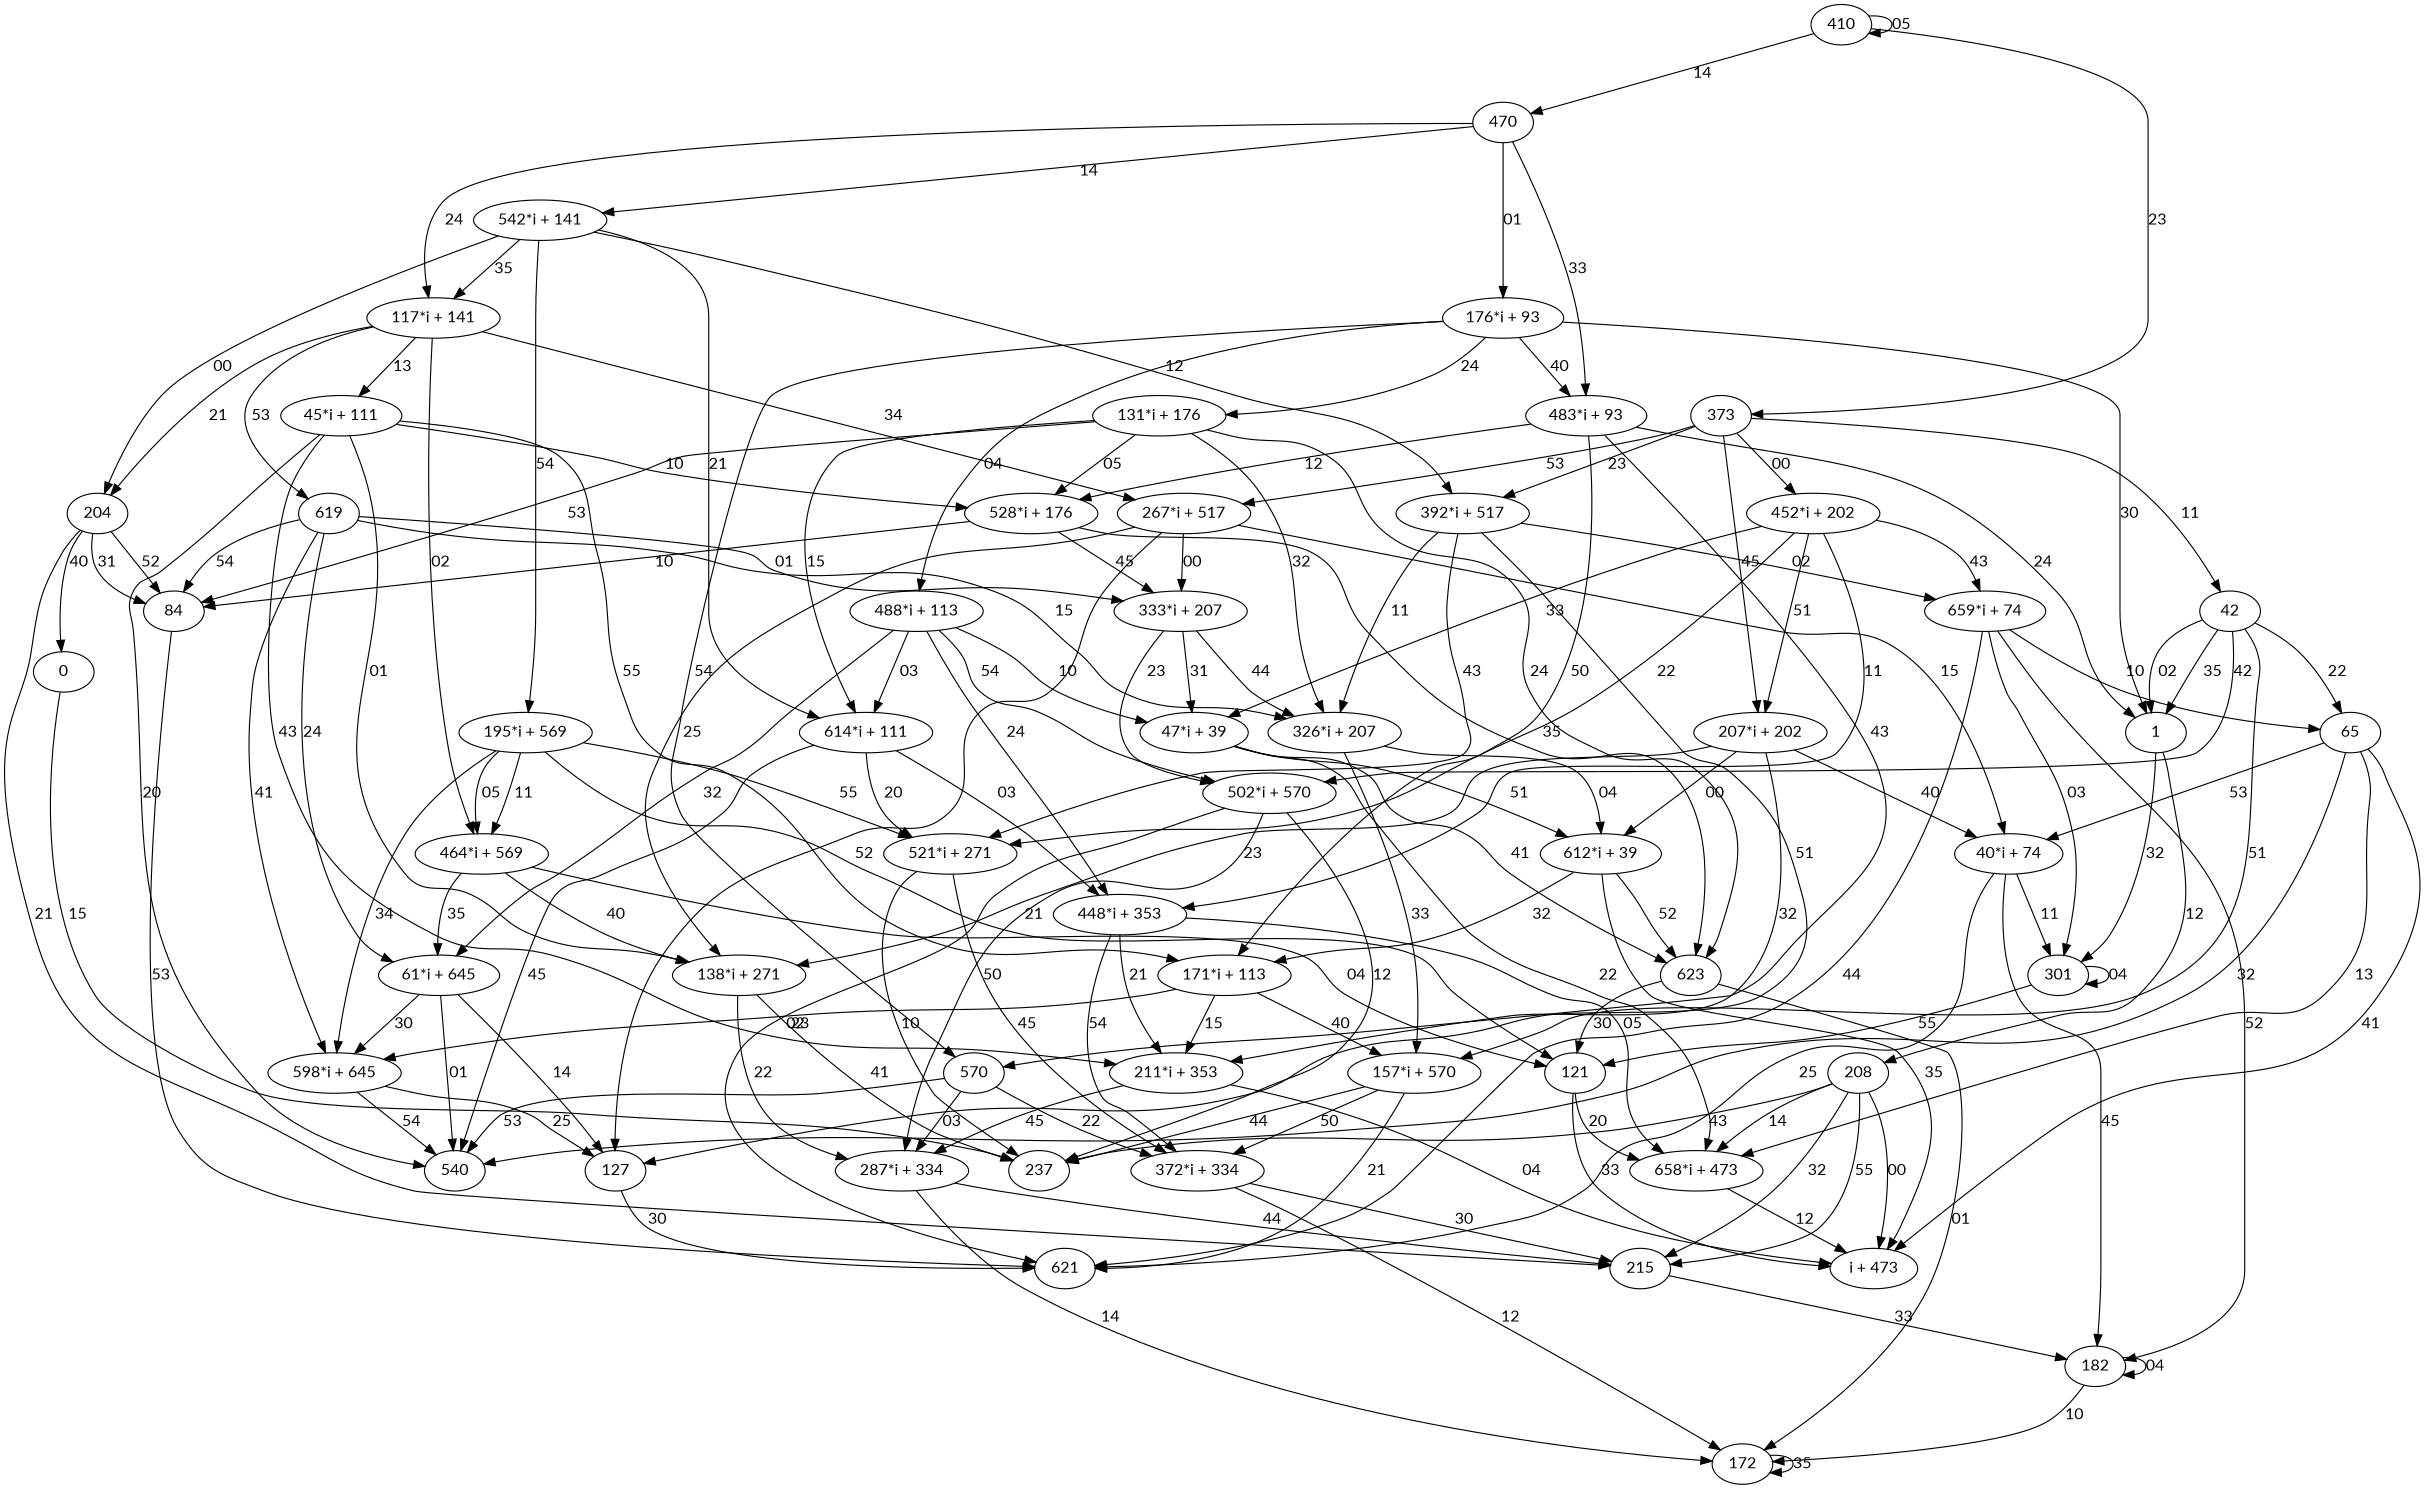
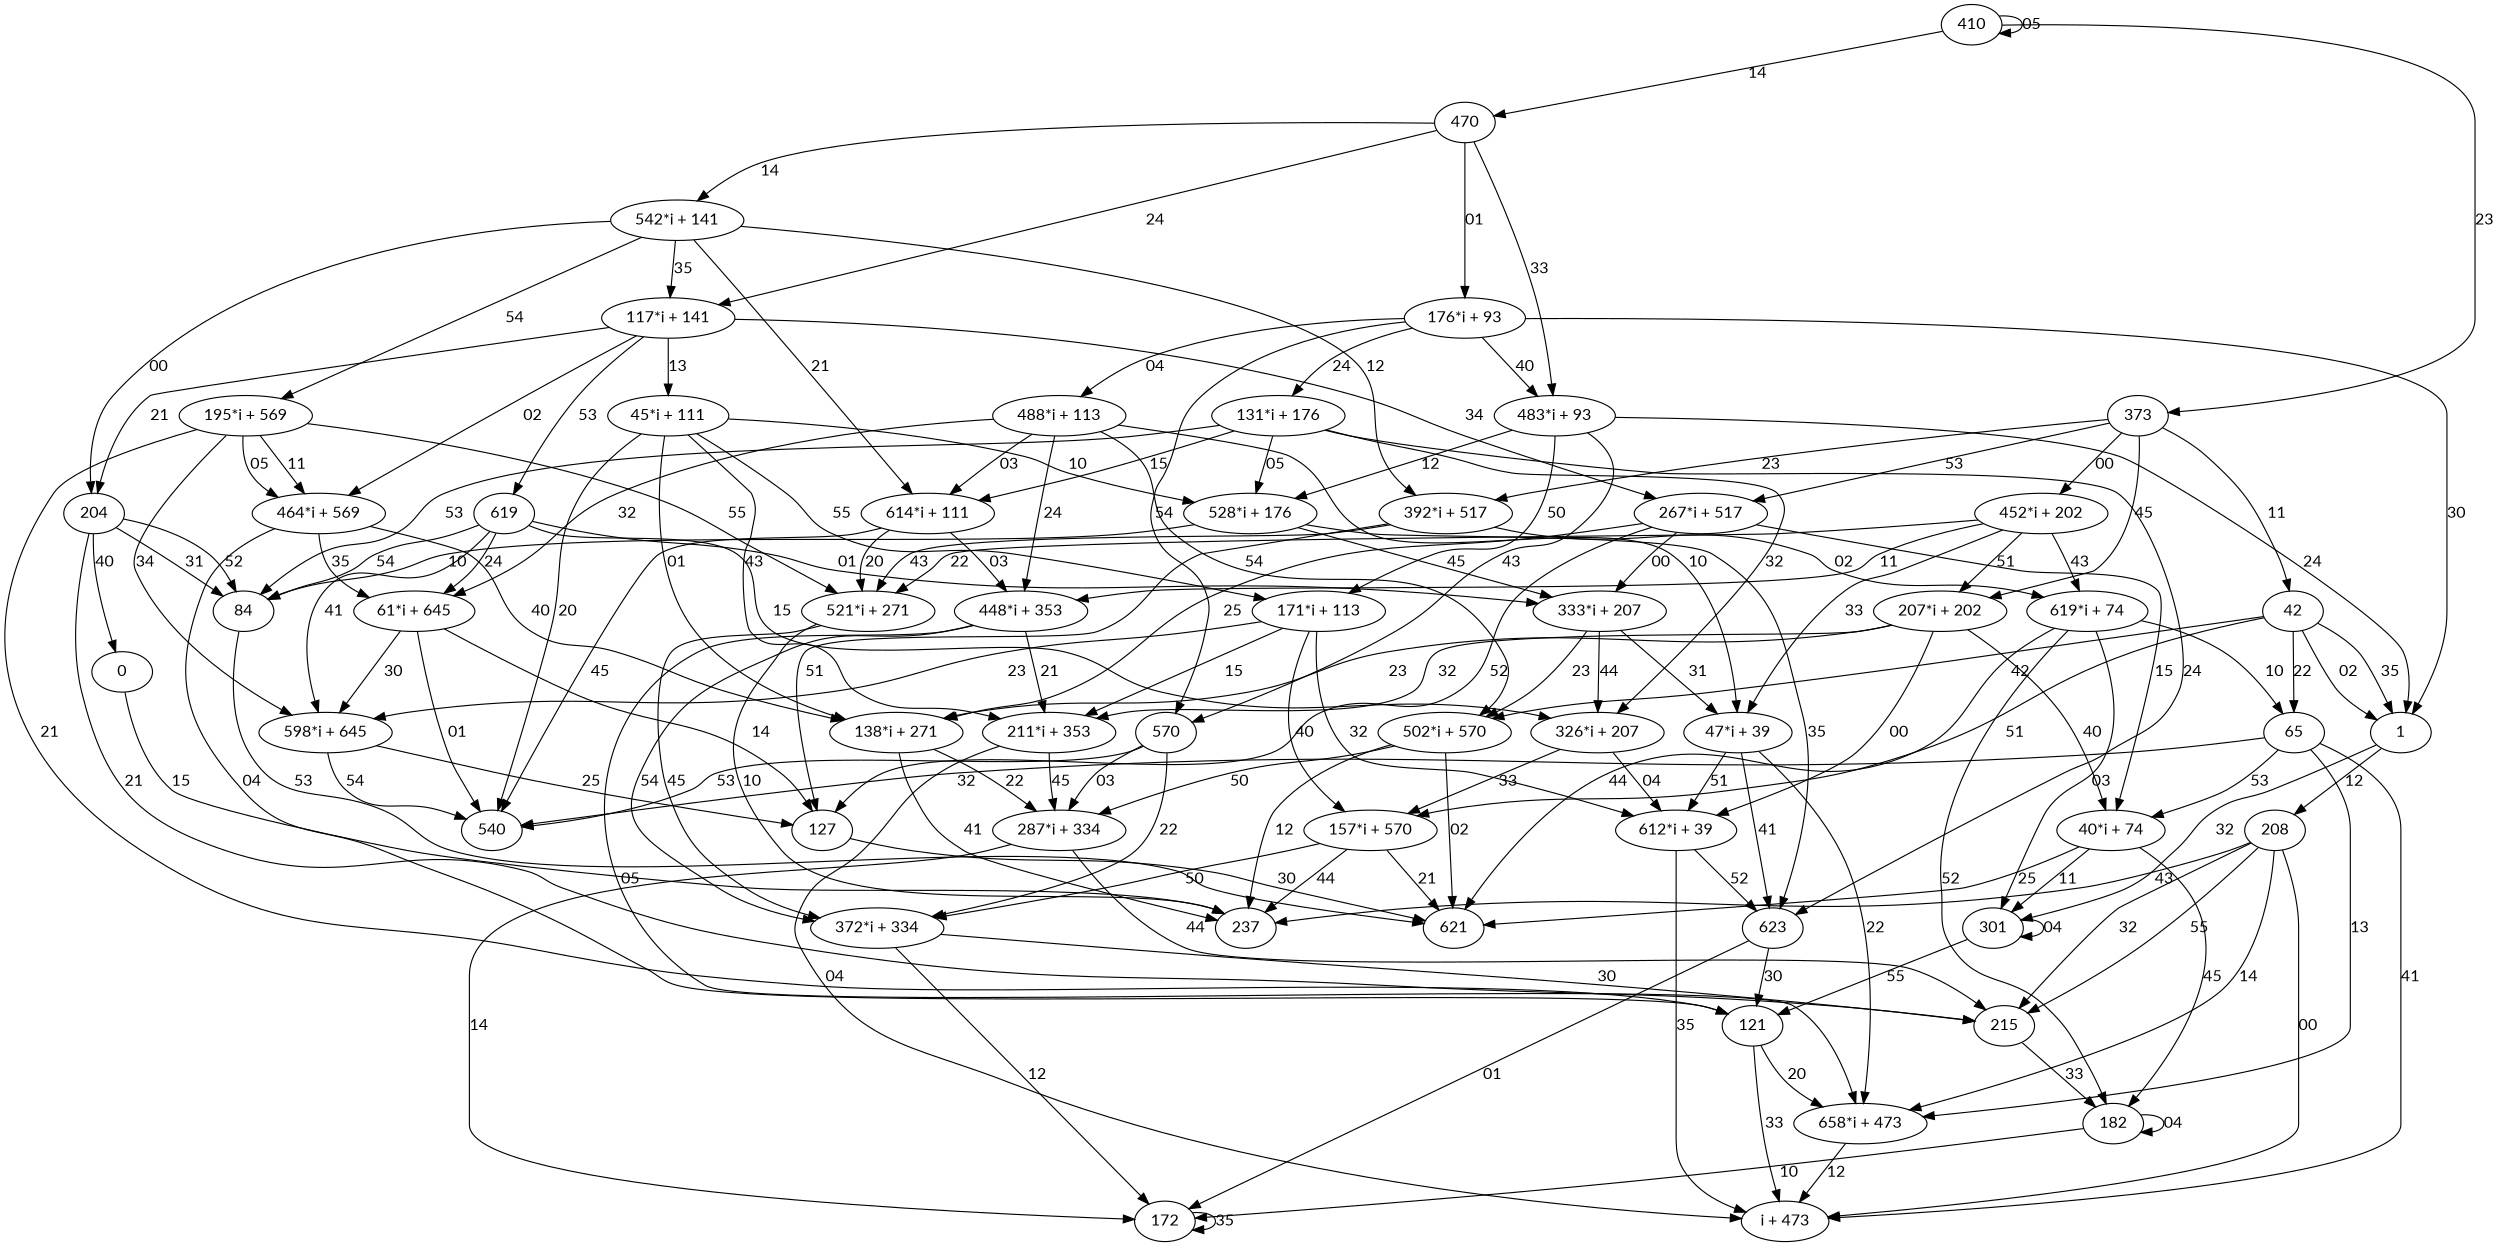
  digraph {
    fontname=Lato
    node [fontname=Lato]
    edge [fontname=Lato]
    410
    470
    373
    "176*i + 93"
    "542*i + 141"
    "117*i + 141"
    "483*i + 93"
    "452*i + 202"
    42
    "392*i + 517"
    "207*i + 202"
    "267*i + 517"
    "488*i + 113"
    "131*i + 176"
    1
    570
    204
    "614*i + 111"
    "195*i + 569"
    619
    "464*i + 569"
    "45*i + 111"
    "528*i + 176"
    "171*i + 113"
    "333*i + 207"
    "326*i + 207"
    "61*i + 645"
    "598*i + 645"
    84
    "448*i + 353"
    "521*i + 271"
    "47*i + 39"
-   "619*i + 74" [label="659*i + 74"]
+   "619*i + 74"
    65
    "502*i + 570"
    "157*i + 570"
    127
    "612*i + 39"
    "138*i + 271"
    "211*i + 353"
    "40*i + 74"
    623
    208
    301
    "287*i + 334"
    "372*i + 334"
    540
    215
    0
    121
    621
    "658*i + 473"
    237
    182
    "i + 473"
    172
    410 -> 410 [label=05]
    410 -> 470 [label=14]
    410 -> 373 [label=23]
    470 -> "176*i + 93" [label=01]
    470 -> "542*i + 141" [label=14]
    470 -> "117*i + 141" [label=24]
    470 -> "483*i + 93" [label=33]
    373 -> "452*i + 202" [label=00]
    373 -> 42 [label=11]
    373 -> "392*i + 517" [label=23]
    373 -> "207*i + 202" [label=45]
    373 -> "267*i + 517" [label=53]
    "176*i + 93" -> "483*i + 93" [label=40]
    "176*i + 93" -> "488*i + 113" [label=04]
    "176*i + 93" -> "131*i + 176" [label=24]
    "176*i + 93" -> 1 [label=30]
    "176*i + 93" -> 570 [label=54]
    "542*i + 141" -> "117*i + 141" [label=35]
    "542*i + 141" -> "392*i + 517" [label=12]
    "542*i + 141" -> 204 [label=00]
    "542*i + 141" -> "614*i + 111" [label=21]
    "542*i + 141" -> "195*i + 569" [label=54]
    "117*i + 141" -> "267*i + 517" [label=34]
    "117*i + 141" -> 204 [label=21]
    "117*i + 141" -> 619 [label=53]
    "117*i + 141" -> "464*i + 569" [label=02]
    "117*i + 141" -> "45*i + 111" [label=13]
    "483*i + 93" -> 1 [label=24]
    "483*i + 93" -> 570 [label=43]
    "483*i + 93" -> "528*i + 176" [label=12]
    "483*i + 93" -> "171*i + 113" [label=50]
    "452*i + 202" -> "207*i + 202" [label=51]
    "452*i + 202" -> "448*i + 353" [label=11]
    "452*i + 202" -> "521*i + 271" [label=22]
    "452*i + 202" -> "47*i + 39" [label=33]
    "452*i + 202" -> "619*i + 74" [label=43]
    42 -> 1 [label=02]
    42 -> 1 [label=35]
    42 -> 65 [label=22]
    42 -> "502*i + 570" [label=42]
    42 -> "157*i + 570" [label=51]
-   "392*i + 517" -> "326*i + 207" [label=11]
    "392*i + 517" -> "521*i + 271" [label=43]
    "392*i + 517" -> "619*i + 74" [label=02]
    "392*i + 517" -> 127 [label=51]
    "207*i + 202" -> "612*i + 39" [label=00]
    "207*i + 202" -> "138*i + 271" [label=23]
    "207*i + 202" -> "211*i + 353" [label=32]
    "207*i + 202" -> "40*i + 74" [label=40]
    "267*i + 517" -> "333*i + 207" [label=00]
    "267*i + 517" -> 127 [label=52]
    "267*i + 517" -> "138*i + 271" [label=25]
    "267*i + 517" -> "40*i + 74" [label=15]
    "488*i + 113" -> "614*i + 111" [label=03]
    "488*i + 113" -> "61*i + 645" [label=32]
    "488*i + 113" -> "448*i + 353" [label=24]
    "488*i + 113" -> "47*i + 39" [label=10]
    "488*i + 113" -> "502*i + 570" [label=54]
    "131*i + 176" -> "614*i + 111" [label=15]
    "131*i + 176" -> "528*i + 176" [label=05]
    "131*i + 176" -> "326*i + 207" [label=32]
    "131*i + 176" -> 84 [label=53]
    "131*i + 176" -> 623 [label=24]
    1 -> 208 [label=12]
    1 -> 301 [label=32]
    570 -> "287*i + 334" [label=03]
    570 -> "372*i + 334" [label=22]
    570 -> 540 [label=53]
    204 -> 84 [label=31]
    204 -> 84 [label=52]
    204 -> 215 [label=21]
    204 -> 0 [label=40]
    "614*i + 111" -> "448*i + 353" [label=03]
    "614*i + 111" -> "521*i + 271" [label=20]
    "614*i + 111" -> 540 [label=45]
    "195*i + 569" -> "464*i + 569" [label=05]
    "195*i + 569" -> "464*i + 569" [label=11]
    "195*i + 569" -> "598*i + 645" [label=34]
    "195*i + 569" -> "521*i + 271" [label=55]
    "195*i + 569" -> 121 [label=21]
    619 -> "333*i + 207" [label=01]
    619 -> "326*i + 207" [label=15]
    619 -> "61*i + 645" [label=24]
    619 -> "598*i + 645" [label=41]
    619 -> 84 [label=54]
    "464*i + 569" -> "61*i + 645" [label=35]
    "464*i + 569" -> "138*i + 271" [label=40]
    "464*i + 569" -> 121 [label=04]
    "45*i + 111" -> "528*i + 176" [label=10]
    "45*i + 111" -> "171*i + 113" [label=55]
    "45*i + 111" -> "138*i + 271" [label=01]
    "45*i + 111" -> "211*i + 353" [label=43]
    "45*i + 111" -> 540 [label=20]
    "528*i + 176" -> "333*i + 207" [label=45]
    "528*i + 176" -> 84 [label=10]
    "528*i + 176" -> 623 [label=35]
    "171*i + 113" -> "598*i + 645" [label=23]
    "171*i + 113" -> "157*i + 570" [label=40]
-   "612*i + 39" -> "171*i + 113" [label=32]
+   "171*i + 113" -> "612*i + 39" [label=32]
    "171*i + 113" -> "211*i + 353" [label=15]
    "333*i + 207" -> "326*i + 207" [label=44]
    "333*i + 207" -> "47*i + 39" [label=31]
    "333*i + 207" -> "502*i + 570" [label=23]
    "326*i + 207" -> "157*i + 570" [label=33]
    "326*i + 207" -> "612*i + 39" [label=04]
    "61*i + 645" -> "598*i + 645" [label=30]
    "61*i + 645" -> 127 [label=14]
    "61*i + 645" -> 540 [label=01]
    "598*i + 645" -> 127 [label=25]
    "598*i + 645" -> 540 [label=54]
    84 -> 621 [label=53]
    "448*i + 353" -> "211*i + 353" [label=21]
    "448*i + 353" -> "372*i + 334" [label=54]
    "448*i + 353" -> "658*i + 473" [label=05]
    "521*i + 271" -> "372*i + 334" [label=45]
    "521*i + 271" -> 237 [label=10]
    "47*i + 39" -> "612*i + 39" [label=51]
    "47*i + 39" -> 623 [label=41]
    "47*i + 39" -> "658*i + 473" [label=22]
    "619*i + 74" -> 65 [label=10]
    "619*i + 74" -> 301 [label=03]
    "619*i + 74" -> 621 [label=44]
    "619*i + 74" -> 182 [label=52]
    65 -> "40*i + 74" [label=53]
    65 -> 540 [label=32]
    65 -> "658*i + 473" [label=13]
    65 -> "i + 473" [label=41]
    "502*i + 570" -> "287*i + 334" [label=50]
    "502*i + 570" -> 621 [label=02]
    "502*i + 570" -> 237 [label=12]
    "157*i + 570" -> "372*i + 334" [label=50]
    "157*i + 570" -> 621 [label=21]
    "157*i + 570" -> 237 [label=44]
    127 -> 621 [label=30]
    "612*i + 39" -> 623 [label=52]
    "612*i + 39" -> "i + 473" [label=35]
    "138*i + 271" -> "287*i + 334" [label=22]
    "138*i + 271" -> 237 [label=41]
    "211*i + 353" -> "287*i + 334" [label=45]
    "211*i + 353" -> "i + 473" [label=04]
    "40*i + 74" -> 301 [label=11]
    "40*i + 74" -> 621 [label=25]
    "40*i + 74" -> 182 [label=45]
    623 -> 121 [label=30]
    623 -> 172 [label=01]
    208 -> 215 [label=32]
    208 -> 215 [label=55]
    208 -> "658*i + 473" [label=14]
    208 -> 237 [label=43]
    208 -> "i + 473" [label=00]
    301 -> 301 [label=04]
    301 -> 121 [label=55]
    "287*i + 334" -> 215 [label=44]
    "287*i + 334" -> 172 [label=14]
    "372*i + 334" -> 215 [label=30]
    "372*i + 334" -> 172 [label=12]
    215 -> 182 [label=33]
    0 -> 237 [label=15]
    121 -> "658*i + 473" [label=20]
    121 -> "i + 473" [label=33]
    "658*i + 473" -> "i + 473" [label=12]
    182 -> 182 [label=04]
    182 -> 172 [label=10]
    172 -> 172 [label=35]
  }
